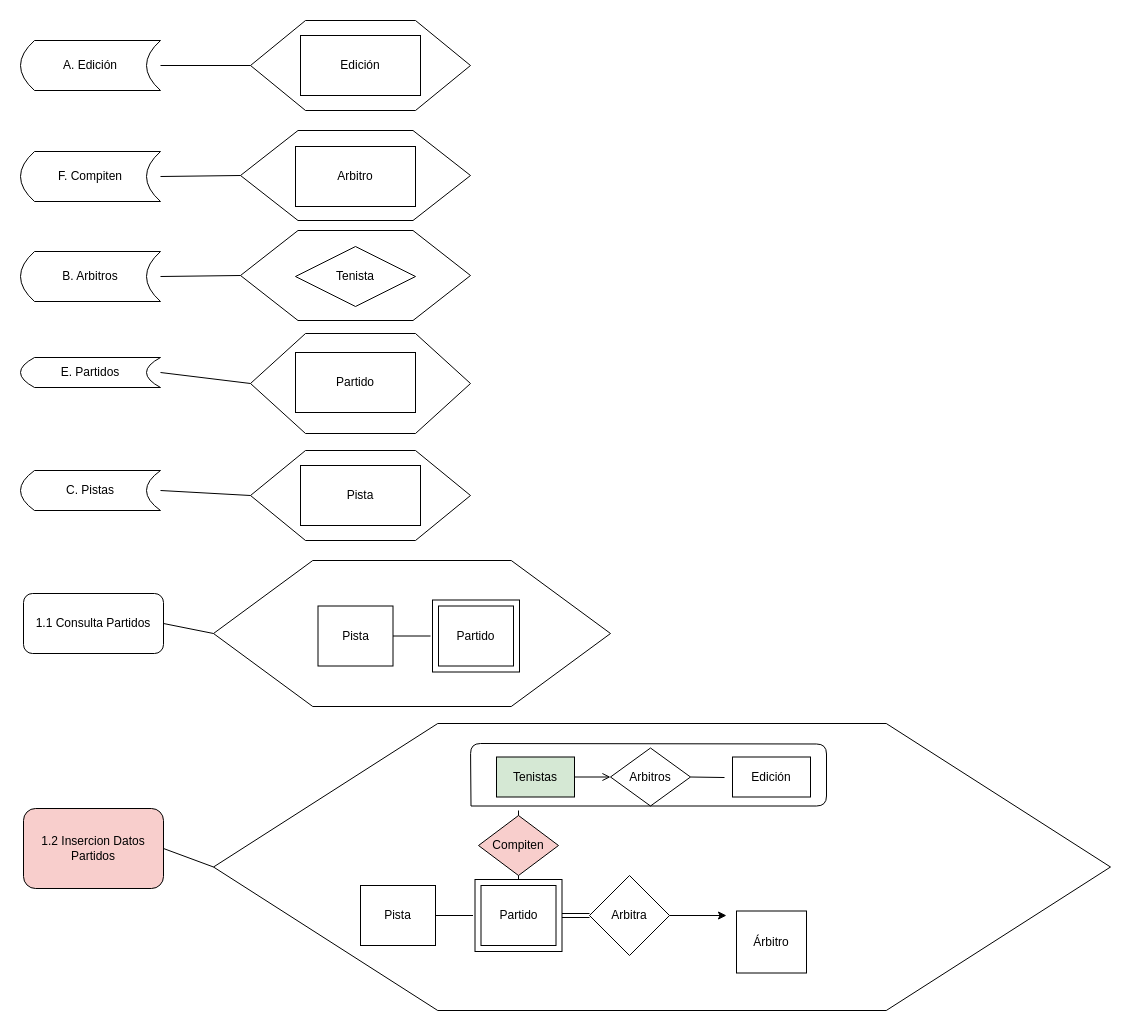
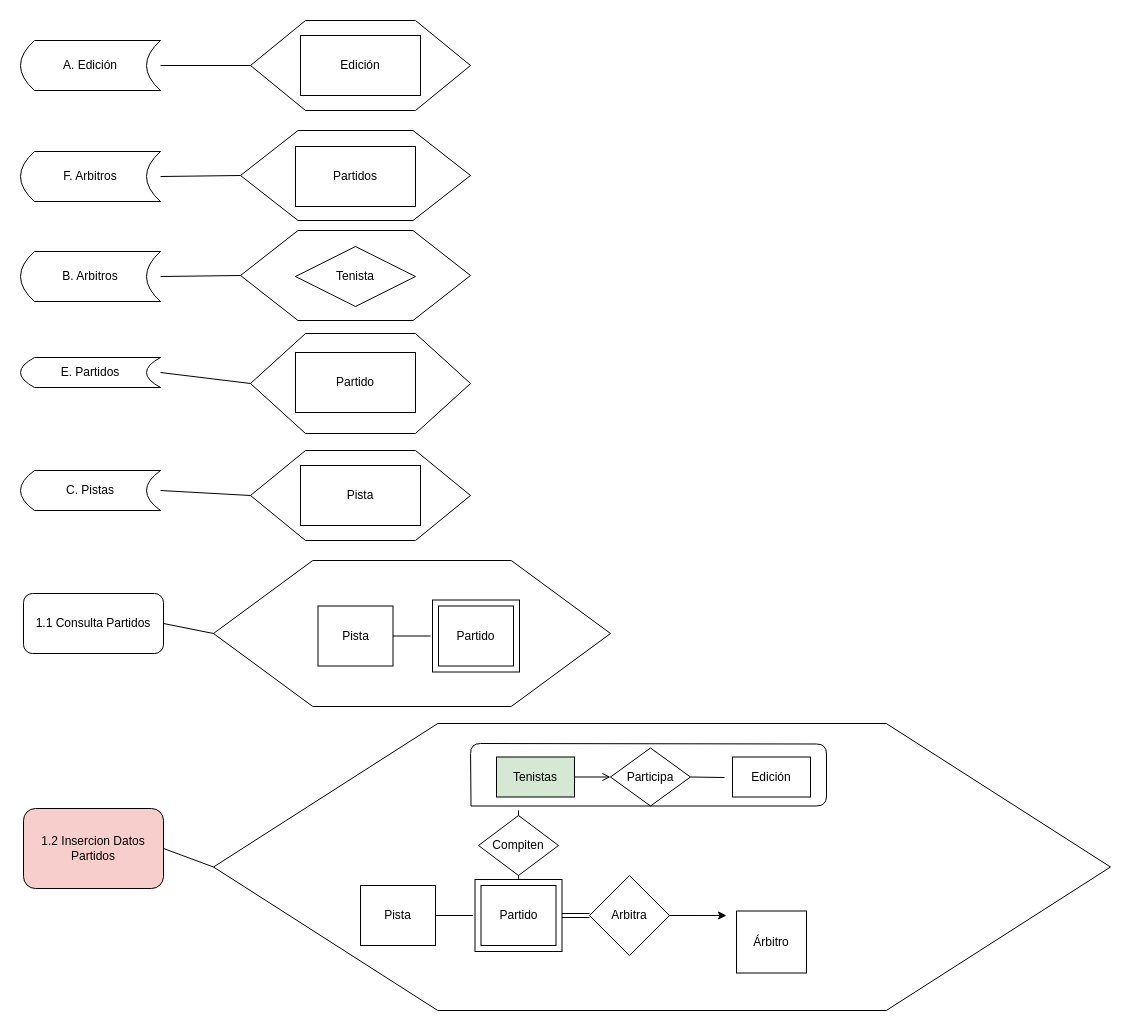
  <mxCell id="0" />
  <mxCell id="1" parent="0" />
  <mxCell id="2" value="" style="shape=hexagon;perimeter=hexagonPerimeter2;whiteSpace=wrap;html=1;" parent="1" vertex="1"><mxGeometry x="213" y="723" width="897" height="287" as="geometry" /></mxCell>
  <mxCell id="3" value="" style="rounded=0;whiteSpace=wrap;html=1;" parent="1" vertex="1"><mxGeometry x="474.5" y="879" width="87" height="72" as="geometry" /></mxCell>
  <mxCell id="4" value="B. Arbitros" style="shape=dataStorage;whiteSpace=wrap;html=1;" parent="1" vertex="1"><mxGeometry x="20" y="251" width="140" height="50" as="geometry" /></mxCell>
  <mxCell id="5" value="E. Partidos" style="shape=dataStorage;whiteSpace=wrap;html=1;" parent="1" vertex="1"><mxGeometry x="20" y="357" width="140" height="30" as="geometry" /></mxCell>
  <mxCell id="6" value="" style="shape=hexagon;perimeter=hexagonPerimeter2;whiteSpace=wrap;html=1;" parent="1" vertex="1"><mxGeometry x="240" y="230" width="230" height="90" as="geometry" /></mxCell>
  <mxCell id="7" value="" style="endArrow=none;html=1;exitX=1;exitY=0.5;exitDx=0;exitDy=0;entryX=0;entryY=0.5;entryDx=0;entryDy=0;" parent="1" source="4" target="6" edge="1"><mxGeometry width="50" height="50" relative="1" as="geometry"><mxPoint x="180" y="326" as="sourcePoint" /><mxPoint x="230" y="276" as="targetPoint" /></mxGeometry></mxCell>
  <mxCell id="8" value="Tenista" style="rhombus;whiteSpace=wrap;html=1;" parent="1" vertex="1"><mxGeometry x="295" y="246" width="120" height="60" as="geometry" /></mxCell>
  <mxCell id="9" value="" style="shape=hexagon;perimeter=hexagonPerimeter2;whiteSpace=wrap;html=1;" parent="1" vertex="1"><mxGeometry x="250" y="333" width="220" height="100" as="geometry" /></mxCell>
  <mxCell id="10" value="" style="endArrow=none;html=1;exitX=1;exitY=0.5;exitDx=0;exitDy=0;entryX=0;entryY=0.5;entryDx=0;entryDy=0;" parent="1" source="5" target="9" edge="1"><mxGeometry width="50" height="50" relative="1" as="geometry"><mxPoint x="160" y="382" as="sourcePoint" /><mxPoint x="230" y="382" as="targetPoint" /></mxGeometry></mxCell>
  <mxCell id="11" value="Partido" style="rounded=0;whiteSpace=wrap;html=1;" parent="1" vertex="1"><mxGeometry x="295" y="352" width="120" height="60" as="geometry" /></mxCell>
  <mxCell id="12" value="C. Pistas" style="shape=dataStorage;whiteSpace=wrap;html=1;" parent="1" vertex="1"><mxGeometry x="20" y="470" width="140" height="40" as="geometry" /></mxCell>
  <mxCell id="13" value="" style="shape=hexagon;perimeter=hexagonPerimeter2;whiteSpace=wrap;html=1;" parent="1" vertex="1"><mxGeometry x="250" y="450" width="220" height="90" as="geometry" /></mxCell>
  <mxCell id="14" value="" style="endArrow=none;html=1;exitX=1;exitY=0.5;exitDx=0;exitDy=0;entryX=0;entryY=0.5;entryDx=0;entryDy=0;" parent="1" source="12" target="13" edge="1"><mxGeometry width="50" height="50" relative="1" as="geometry"><mxPoint x="160" y="502" as="sourcePoint" /><mxPoint x="230" y="502" as="targetPoint" /></mxGeometry></mxCell>
  <mxCell id="15" value="Pista" style="rounded=0;whiteSpace=wrap;html=1;" parent="1" vertex="1"><mxGeometry x="300" y="465" width="120" height="60" as="geometry" /></mxCell>
  <mxCell id="16" value="1.1 Consulta Partidos" style="rounded=1;whiteSpace=wrap;html=1;" parent="1" vertex="1"><mxGeometry x="23" y="593" width="140" height="60" as="geometry" /></mxCell>
  <mxCell id="17" value="" style="shape=hexagon;perimeter=hexagonPerimeter2;whiteSpace=wrap;html=1;" parent="1" vertex="1"><mxGeometry x="213" y="560" width="397" height="146" as="geometry" /></mxCell>
  <mxCell id="18" value="" style="endArrow=none;html=1;exitX=1;exitY=0.5;exitDx=0;exitDy=0;entryX=0;entryY=0.5;entryDx=0;entryDy=0;" parent="1" source="16" target="17" edge="1"><mxGeometry width="50" height="50" relative="1" as="geometry"><mxPoint x="203" y="603" as="sourcePoint" /><mxPoint x="253" y="553" as="targetPoint" /></mxGeometry></mxCell>
  <mxCell id="19" value="1.2 Insercion Datos Partidos" style="rounded=1;whiteSpace=wrap;html=1;fillColor=#f8cecc;" parent="1" vertex="1"><mxGeometry x="23" y="808" width="140" height="80" as="geometry" /></mxCell>
  <mxCell id="20" value="" style="endArrow=none;html=1;exitX=1;exitY=0.5;exitDx=0;exitDy=0;entryX=0;entryY=0.5;entryDx=0;entryDy=0;" parent="1" source="19" target="2" edge="1"><mxGeometry width="50" height="50" relative="1" as="geometry"><mxPoint x="203" y="766" as="sourcePoint" /><mxPoint x="253" y="716" as="targetPoint" /></mxGeometry></mxCell>
  <mxCell id="21" value="Partido" style="rounded=0;whiteSpace=wrap;html=1;" parent="1" vertex="1"><mxGeometry x="480.5" y="885" width="75" height="60" as="geometry" /></mxCell>
  <mxCell id="22" value="Pista" style="rounded=0;whiteSpace=wrap;html=1;" parent="1" vertex="1"><mxGeometry x="360" y="885" width="75" height="60" as="geometry" /></mxCell>
  <mxCell id="23" value="" style="endArrow=none;html=1;entryX=1;entryY=0.5;entryDx=0;entryDy=0;" parent="1" target="22" edge="1"><mxGeometry width="50" height="50" relative="1" as="geometry"><mxPoint x="472.5" y="915" as="sourcePoint" /><mxPoint x="480.5" y="915" as="targetPoint" /></mxGeometry></mxCell>
- <mxCell id="24" value="Compiten" style="rhombus;whiteSpace=wrap;html=1;fillColor=#f8cecc;" parent="1" vertex="1"><mxGeometry x="478" y="815" width="80" height="60" as="geometry" /></mxCell>
+ <mxCell id="24" value="Compiten" style="rhombus;whiteSpace=wrap;html=1;" parent="1" vertex="1"><mxGeometry x="478" y="815" width="80" height="60" as="geometry" /></mxCell>
  <mxCell id="25" value="Tenistas" style="rounded=0;whiteSpace=wrap;html=1;fillColor=#d5e8d4;" parent="1" vertex="1"><mxGeometry x="496" y="756.5" width="78" height="40" as="geometry" /></mxCell>
  <mxCell id="26" value="" style="endArrow=none;html=1;exitX=0.5;exitY=1;exitDx=0;exitDy=0;entryX=0.5;entryY=0;entryDx=0;entryDy=0;" parent="1" source="24" target="3" edge="1"><mxGeometry width="50" height="50" relative="1" as="geometry"><mxPoint x="485.5" y="830" as="sourcePoint" /><mxPoint x="518" y="870" as="targetPoint" /></mxGeometry></mxCell>
  <mxCell id="27" value="" style="rounded=0;whiteSpace=wrap;html=1;" parent="1" vertex="1"><mxGeometry x="432" y="599.5" width="87" height="72" as="geometry" /></mxCell>
  <mxCell id="28" value="Partido" style="rounded=0;whiteSpace=wrap;html=1;" parent="1" vertex="1"><mxGeometry x="438" y="605.5" width="75" height="60" as="geometry" /></mxCell>
  <mxCell id="29" value="Pista" style="rounded=0;whiteSpace=wrap;html=1;" parent="1" vertex="1"><mxGeometry x="317.5" y="605.5" width="75" height="60" as="geometry" /></mxCell>
  <mxCell id="30" value="" style="endArrow=none;html=1;entryX=1;entryY=0.5;entryDx=0;entryDy=0;" parent="1" target="29" edge="1"><mxGeometry width="50" height="50" relative="1" as="geometry"><mxPoint x="430" y="635.5" as="sourcePoint" /><mxPoint x="438" y="635.5" as="targetPoint" /></mxGeometry></mxCell>
  <mxCell id="31" value="Árbitro" style="rounded=0;whiteSpace=wrap;html=1;" parent="1" vertex="1"><mxGeometry x="736" y="910.5" width="70" height="62" as="geometry" /></mxCell>
  <mxCell id="32" value="Arbitra" style="rhombus;whiteSpace=wrap;html=1;" parent="1" vertex="1"><mxGeometry x="589" y="875" width="80" height="80" as="geometry" /></mxCell>
  <mxCell id="33" value="" style="shape=link;html=1;exitX=1;exitY=0.5;exitDx=0;exitDy=0;entryX=0;entryY=0.5;entryDx=0;entryDy=0;" parent="1" source="3" target="32" edge="1"><mxGeometry width="50" height="50" relative="1" as="geometry"><mxPoint x="652.5" y="1107" as="sourcePoint" /><mxPoint x="702.5" y="1057" as="targetPoint" /></mxGeometry></mxCell>
  <mxCell id="34" value="Edición" style="rounded=0;whiteSpace=wrap;html=1;" parent="1" vertex="1"><mxGeometry x="732" y="756.5" width="78" height="40" as="geometry" /></mxCell>
  <mxCell id="35" value="" style="endArrow=classic;html=1;exitX=1;exitY=0.5;exitDx=0;exitDy=0;entryX=0;entryY=0.711;entryDx=0;entryDy=0;entryPerimeter=0;" parent="1" source="32" edge="1"><mxGeometry width="50" height="50" relative="1" as="geometry"><mxPoint x="702.5" y="941.5" as="sourcePoint" /><mxPoint x="726" y="915.03" as="targetPoint" /></mxGeometry></mxCell>
- <mxCell id="36" value="Arbitros" style="rhombus;whiteSpace=wrap;html=1;" parent="1" vertex="1"><mxGeometry x="610" y="747.5" width="80" height="58" as="geometry" /></mxCell>
+ <mxCell id="36" value="Participa" style="rhombus;whiteSpace=wrap;html=1;" parent="1" vertex="1"><mxGeometry x="610" y="747.5" width="80" height="58" as="geometry" /></mxCell>
  <mxCell id="37" value="" style="endArrow=open;html=1;exitX=1;exitY=0.5;exitDx=0;exitDy=0;entryX=0;entryY=0.5;entryDx=0;entryDy=0;" parent="1" source="25" target="36" edge="1"><mxGeometry width="50" height="50" relative="1" as="geometry"><mxPoint x="590" y="1060" as="sourcePoint" /><mxPoint x="640" y="1010" as="targetPoint" /></mxGeometry></mxCell>
  <mxCell id="38" value="" style="endArrow=none;html=1;exitX=1;exitY=0.5;exitDx=0;exitDy=0;entryX=-0.022;entryY=0.111;entryDx=0;entryDy=0;entryPerimeter=0;" parent="1" source="36" edge="1"><mxGeometry width="50" height="50" relative="1" as="geometry"><mxPoint x="610" y="1090" as="sourcePoint" /><mxPoint x="724.02" y="777.03" as="targetPoint" /></mxGeometry></mxCell>
  <mxCell id="39" value="" style="endArrow=none;html=1;" parent="1" edge="1"><mxGeometry width="50" height="50" relative="1" as="geometry"><mxPoint x="470.5" y="805.5" as="sourcePoint" /><mxPoint x="470.5" y="805.5" as="targetPoint" /><Array as="points"><mxPoint x="470" y="743" /><mxPoint x="826" y="743.5" /><mxPoint x="826" y="805.5" /></Array></mxGeometry></mxCell>
  <mxCell id="40" value="" style="endArrow=none;html=1;exitX=0.5;exitY=0;exitDx=0;exitDy=0;" parent="1" source="24" edge="1"><mxGeometry width="50" height="50" relative="1" as="geometry"><mxPoint x="550" y="1060" as="sourcePoint" /><mxPoint x="518" y="810" as="targetPoint" /></mxGeometry></mxCell>
- <mxCell id="41" value="F. Compiten" style="shape=dataStorage;whiteSpace=wrap;html=1;" parent="1" vertex="1"><mxGeometry x="20" y="151" width="140" height="50" as="geometry" /></mxCell>
+ <mxCell id="41" value="F. Arbitros" style="shape=dataStorage;whiteSpace=wrap;html=1;" parent="1" vertex="1"><mxGeometry x="20" y="151" width="140" height="50" as="geometry" /></mxCell>
  <mxCell id="42" value="" style="shape=hexagon;perimeter=hexagonPerimeter2;whiteSpace=wrap;html=1;" parent="1" vertex="1"><mxGeometry x="240" y="130" width="230" height="90" as="geometry" /></mxCell>
  <mxCell id="43" value="" style="endArrow=none;html=1;exitX=1;exitY=0.5;exitDx=0;exitDy=0;entryX=0;entryY=0.5;entryDx=0;entryDy=0;" parent="1" source="41" target="42" edge="1"><mxGeometry width="50" height="50" relative="1" as="geometry"><mxPoint x="180" y="226" as="sourcePoint" /><mxPoint x="230" y="176" as="targetPoint" /></mxGeometry></mxCell>
- <mxCell id="44" value="Arbitro" style="rounded=0;whiteSpace=wrap;html=1;" parent="1" vertex="1"><mxGeometry x="295" y="146" width="120" height="60" as="geometry" /></mxCell>
+ <mxCell id="44" value="Partidos" style="rounded=0;whiteSpace=wrap;html=1;" parent="1" vertex="1"><mxGeometry x="295" y="146" width="120" height="60" as="geometry" /></mxCell>
  <mxCell id="45" value="A. Edición" style="shape=dataStorage;whiteSpace=wrap;html=1;" vertex="1" parent="1"><mxGeometry x="20" y="40" width="140" height="50" as="geometry" /></mxCell>
  <mxCell id="46" value="" style="shape=hexagon;perimeter=hexagonPerimeter2;whiteSpace=wrap;html=1;" vertex="1" parent="1"><mxGeometry x="250" y="20" width="220" height="90" as="geometry" /></mxCell>
  <mxCell id="47" value="" style="endArrow=none;html=1;exitX=1;exitY=0.5;exitDx=0;exitDy=0;entryX=0;entryY=0.5;entryDx=0;entryDy=0;" edge="1" parent="1" source="45" target="46"><mxGeometry width="50" height="50" relative="1" as="geometry"><mxPoint x="160" y="72" as="sourcePoint" /><mxPoint x="230" y="72" as="targetPoint" /></mxGeometry></mxCell>
  <mxCell id="48" value="Edición" style="rounded=0;whiteSpace=wrap;html=1;" vertex="1" parent="1"><mxGeometry x="300" y="35" width="120" height="60" as="geometry" /></mxCell>
